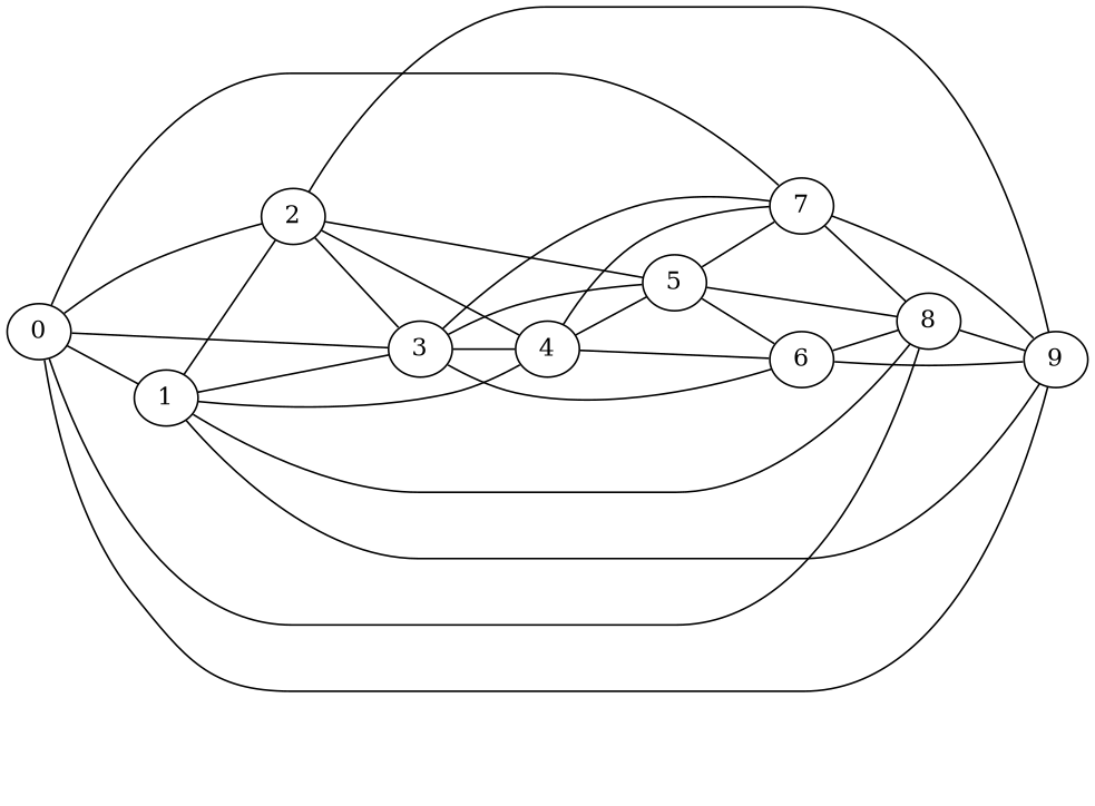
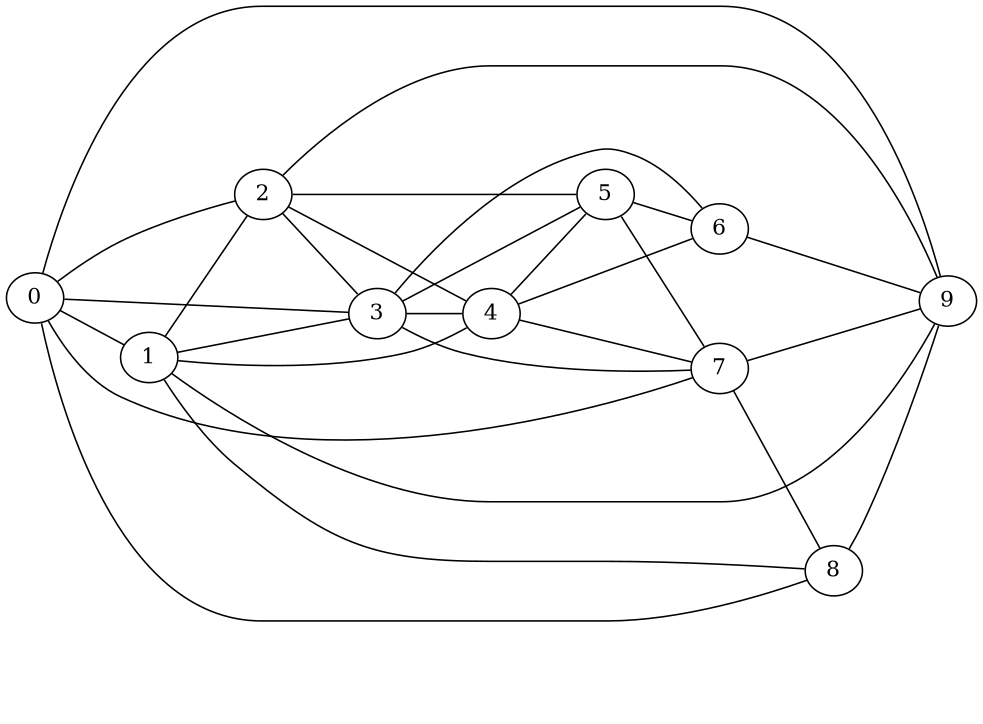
  graph {
    fontsize=24
    label="\n \n"
    rankdir=LR
    splines=true
    node [shape=ellipse]
    n1 [height=0.3 label=0 width=0.3]
    n2 [height=0.3 label=1 width=0.3]
    n3 [height=0.3 label=2 width=0.3]
    n4 [height=0.3 label=3 width=0.3]
    n5 [height=0.3 label=7 width=0.3]
    n6 [height=0.3 label=8 width=0.3]
    n7 [height=0.3 label=9 width=0.3]
    n8 [height=0.3 label=4 width=0.3]
    n9 [height=0.3 label=5 width=0.3]
    n10 [height=0.3 label=6 width=0.3]
    n1 -- n2
    n1 -- n3
    n1 -- n4
    n1 -- n5
    n1 -- n6
    n1 -- n7
    n2 -- n3
    n2 -- n4
    n2 -- n6
    n2 -- n7
    n2 -- n8
    n3 -- n4
    n3 -- n7
    n3 -- n8
    n3 -- n9
    n4 -- n5
    n4 -- n8
    n4 -- n9
    n4 -- n10
    n5 -- n6
    n5 -- n7
    n6 -- n7
    n8 -- n5
    n8 -- n9
    n8 -- n10
    n9 -- n5
-   n9 -- n6
    n9 -- n10
-   n10 -- n6
    n10 -- n7
  }
